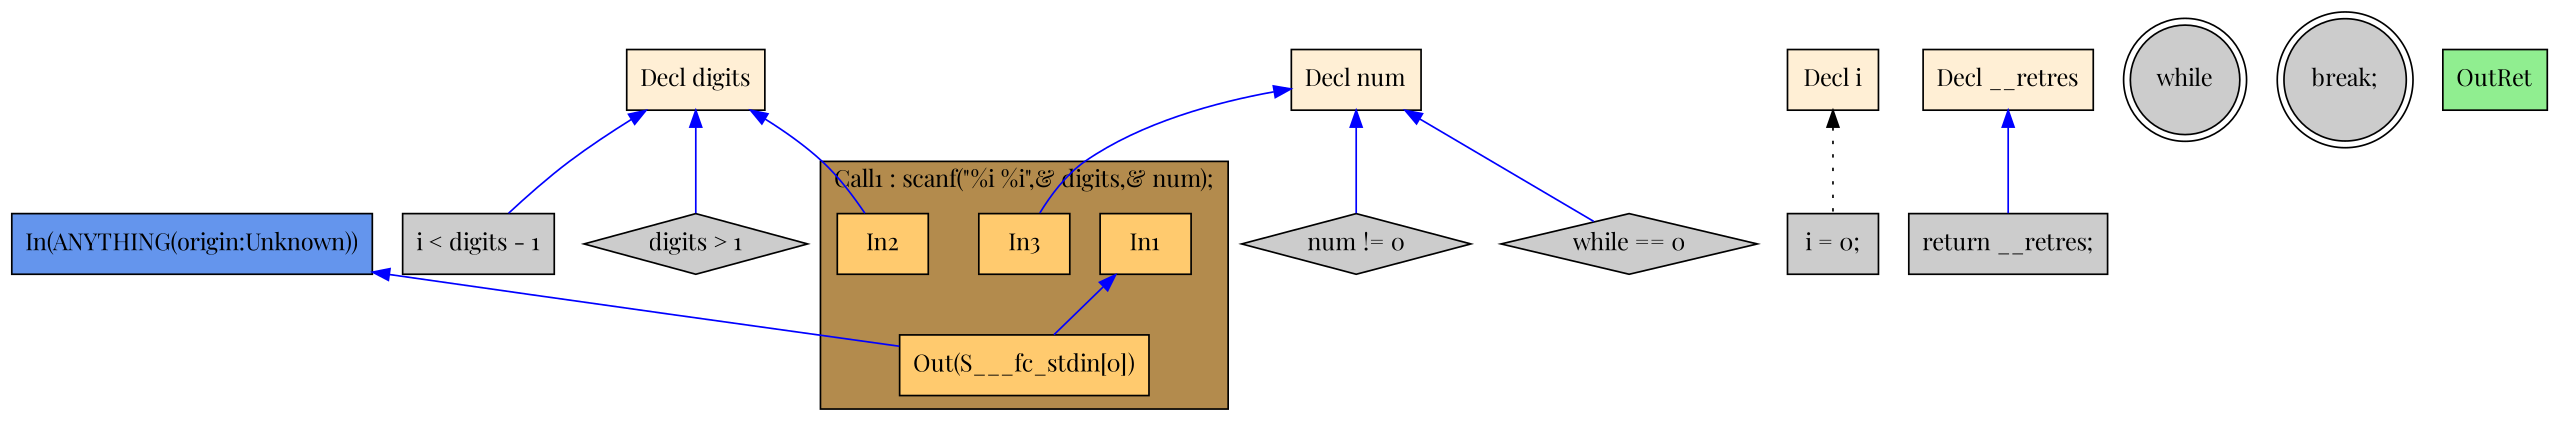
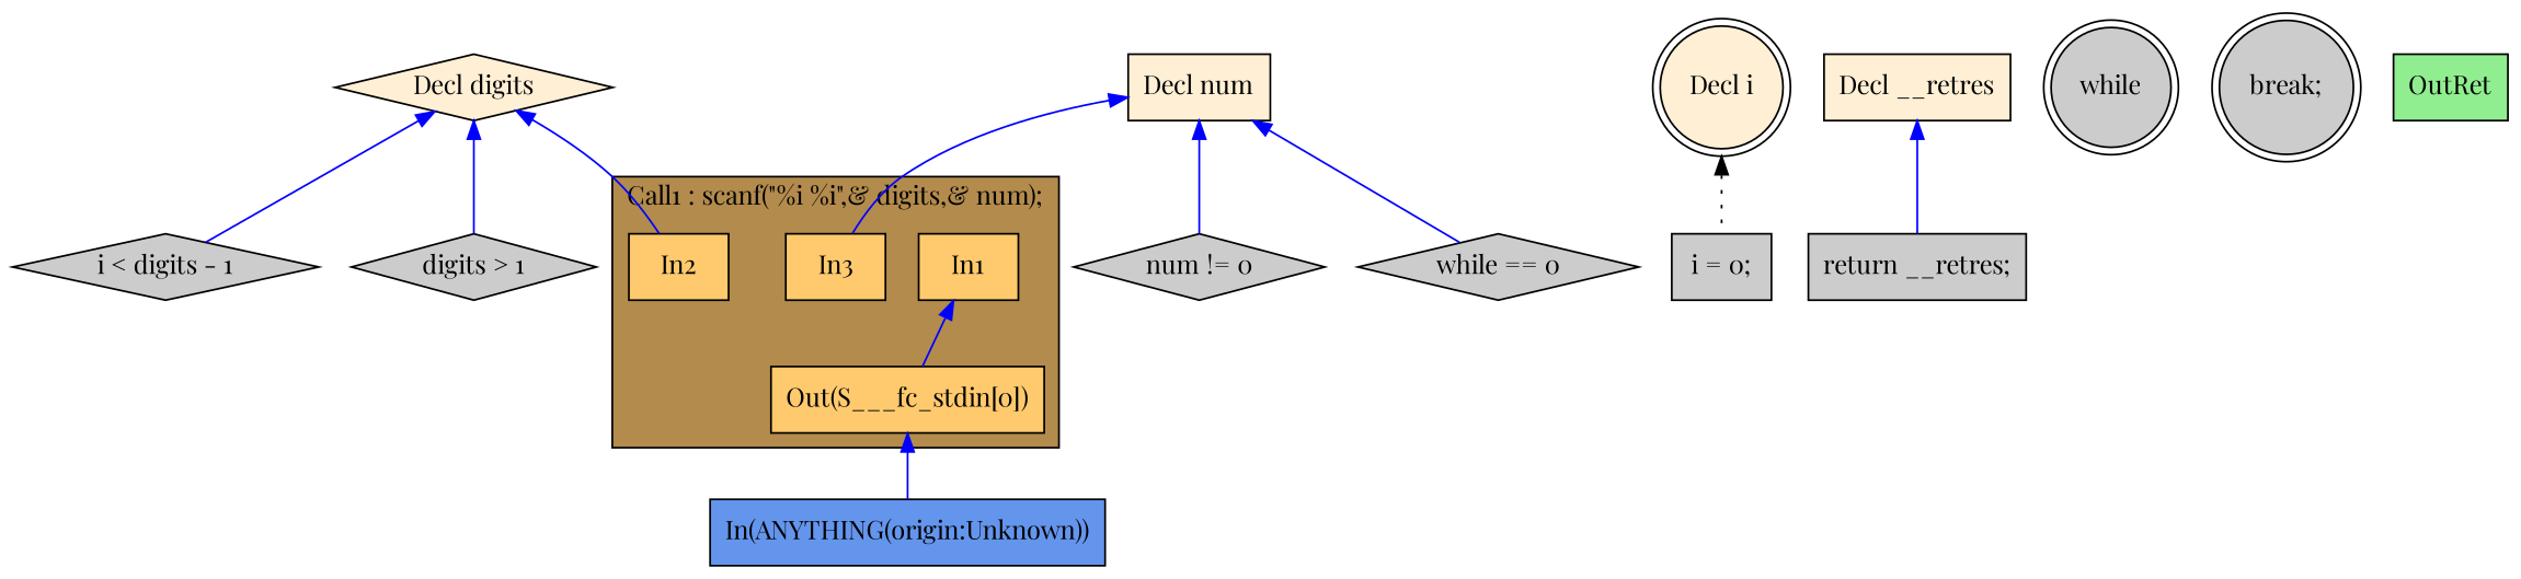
  digraph {
    fontname="Playfair Display"
    rankdir=TB
    node [fillcolor="#CCCCCC" fontname="Playfair Display" shape=box style=filled]
    edge [color="#0000FF" dir=back fontname="Playfair Display"]
    n1 [fillcolor="#FFCA6E" label=In1]
    n2 [fillcolor="#FFCA6E" label=In2]
    n3 [fillcolor="#FFCA6E" label=In3]
    n4 [fillcolor="#FFCA6E" label="Out(S___fc_stdin[0])"]
-   n5 [fillcolor="#FFEFD5" label="Decl digits"]
-   n6 [label="i < digits - 1"]
+   n5 [fillcolor="#FFEFD5" label="Decl digits" shape=diamond]
+   n6 [label="i < digits - 1" shape=diamond]
    n7 [label="digits > 1" shape=diamond]
    n8 [fillcolor="#FFEFD5" label="Decl num"]
    n9 [label="num != 0" shape=diamond]
    n10 [label="while == 0" shape=diamond]
-   n11 [fillcolor="#FFEFD5" label="Decl i"]
+   n11 [fillcolor="#FFEFD5" label="Decl i" shape=doublecircle]
    n12 [label="i = 0;"]
    n13 [fillcolor="#FFEFD5" label="Decl __retres"]
    n14 [label="return __retres;"]
    n15 [label=while shape=doublecircle]
    n16 [label="break;" shape=doublecircle]
    n17 [fillcolor="#90EE90" label=OutRet]
    n18 [fillcolor="#6495ED" label="In(ANYTHING(origin:Unknown))"]
    subgraph cluster_1 {
      fillcolor="#B38B4D"
      label="Call1 : scanf(\"%i %i\",& digits,& num);"
      style=filled
      n1
      n2
      n3
      n4
    }
    n1 -> n4
    n5 -> n2
    n5 -> n6
    n5 -> n7
    n8 -> n3
    n8 -> n9
    n8 -> n10
    n11 -> n12 [color="#000000" style=dotted]
    n13 -> n14
-   n18 -> n4
+   n4 -> n18
  }
